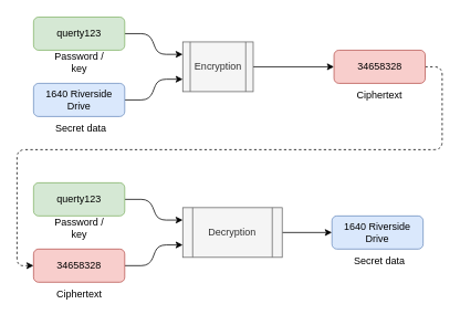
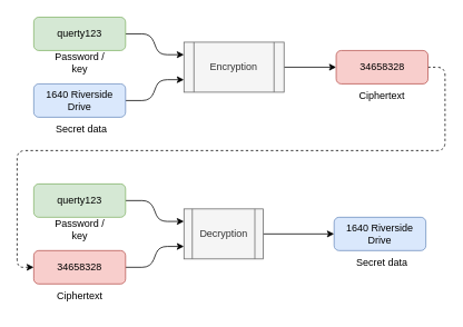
  <mxCell id="0" />
  <mxCell id="1" parent="0" />
  <mxCell id="2" style="edgeStyle=entityRelationEdgeStyle;rounded=1;orthogonalLoop=1;jettySize=auto;html=1;exitX=1;exitY=0.5;exitDx=0;exitDy=0;entryX=0;entryY=0.75;entryDx=0;entryDy=0;curved=0;" edge="1" parent="1" source="3" target="9"><mxGeometry relative="1" as="geometry" /></mxCell>
  <mxCell id="3" value="1640 Riverside Drive" style="rounded=1;whiteSpace=wrap;html=1;fillColor=#dae8fc;strokeColor=#6c8ebf;" vertex="1" parent="1"><mxGeometry x="40" y="100" width="110" height="40" as="geometry" /></mxCell>
  <mxCell id="4" value="Password / key" style="text;html=1;align=center;verticalAlign=middle;whiteSpace=wrap;rounded=0;" vertex="1" parent="1"><mxGeometry x="57.5" y="60" width="75" height="30" as="geometry" /></mxCell>
  <mxCell id="5" style="edgeStyle=entityRelationEdgeStyle;rounded=1;orthogonalLoop=1;jettySize=auto;html=1;exitX=1;exitY=0.5;exitDx=0;exitDy=0;entryX=0;entryY=0.25;entryDx=0;entryDy=0;curved=0;" edge="1" parent="1" source="6" target="9"><mxGeometry relative="1" as="geometry" /></mxCell>
  <mxCell id="6" value="querty123" style="rounded=1;whiteSpace=wrap;html=1;fillColor=#d5e8d4;strokeColor=#82b366;" vertex="1" parent="1"><mxGeometry x="40" y="20" width="110" height="40" as="geometry" /></mxCell>
  <mxCell id="7" value="Secret data" style="text;html=1;align=center;verticalAlign=middle;whiteSpace=wrap;rounded=0;" vertex="1" parent="1"><mxGeometry x="60" y="140" width="75" height="30" as="geometry" /></mxCell>
  <mxCell id="8" style="edgeStyle=orthogonalEdgeStyle;rounded=0;orthogonalLoop=1;jettySize=auto;html=1;exitX=1;exitY=0.5;exitDx=0;exitDy=0;entryX=0;entryY=0.5;entryDx=0;entryDy=0;" edge="1" parent="1" source="9" target="11"><mxGeometry relative="1" as="geometry" /></mxCell>
- <mxCell id="9" value="Encryption" style="shape=process;whiteSpace=wrap;html=1;backgroundOutline=1;fillColor=#f5f5f5;fontColor=#333333;strokeColor=#666666;" vertex="1" parent="1"><mxGeometry x="220" y="50" width="85" height="60" as="geometry" /></mxCell>
+ <mxCell id="9" value="Encryption" style="shape=process;whiteSpace=wrap;html=1;backgroundOutline=1;fillColor=#f5f5f5;fontColor=#333333;strokeColor=#666666;" vertex="1" parent="1"><mxGeometry x="220" y="50" width="120" height="60" as="geometry" /></mxCell>
  <mxCell id="10" style="edgeStyle=orthogonalEdgeStyle;rounded=1;orthogonalLoop=1;jettySize=auto;html=1;exitX=1;exitY=0.5;exitDx=0;exitDy=0;entryX=0;entryY=0.5;entryDx=0;entryDy=0;dashed=1;curved=0;" edge="1" parent="1" source="11" target="21"><mxGeometry relative="1" as="geometry"><mxPoint x="0" y="290" as="targetPoint" /><Array as="points"><mxPoint x="533" y="80" /><mxPoint x="533" y="180" /><mxPoint x="20" y="180" /><mxPoint x="20" y="320" /></Array></mxGeometry></mxCell>
  <mxCell id="11" value="34658328" style="rounded=1;whiteSpace=wrap;html=1;fillColor=#f8cecc;strokeColor=#b85450;" vertex="1" parent="1"><mxGeometry x="402.5" y="60" width="110" height="40" as="geometry" /></mxCell>
  <mxCell id="12" value="Ciphertext" style="text;html=1;align=center;verticalAlign=middle;whiteSpace=wrap;rounded=0;" vertex="1" parent="1"><mxGeometry x="420" y="100" width="75" height="30" as="geometry" /></mxCell>
  <mxCell id="13" style="edgeStyle=entityRelationEdgeStyle;rounded=1;orthogonalLoop=1;jettySize=auto;html=1;entryX=0;entryY=0.75;entryDx=0;entryDy=0;curved=0;exitX=1;exitY=0.5;exitDx=0;exitDy=0;" edge="1" source="21" target="20" parent="1"><mxGeometry relative="1" as="geometry"><mxPoint x="160" y="320" as="sourcePoint" /></mxGeometry></mxCell>
  <mxCell id="14" value="1640 Riverside Drive" style="rounded=1;whiteSpace=wrap;html=1;fillColor=#dae8fc;strokeColor=#6c8ebf;" vertex="1" parent="1"><mxGeometry x="400" y="260" width="110" height="40" as="geometry" /></mxCell>
  <mxCell id="15" value="Password / key" style="text;html=1;align=center;verticalAlign=middle;whiteSpace=wrap;rounded=0;" vertex="1" parent="1"><mxGeometry x="57.5" y="260" width="75" height="30" as="geometry" /></mxCell>
  <mxCell id="16" style="edgeStyle=entityRelationEdgeStyle;rounded=1;orthogonalLoop=1;jettySize=auto;html=1;exitX=1;exitY=0.5;exitDx=0;exitDy=0;entryX=0;entryY=0.25;entryDx=0;entryDy=0;curved=0;" edge="1" source="17" target="20" parent="1"><mxGeometry relative="1" as="geometry" /></mxCell>
  <mxCell id="17" value="querty123" style="rounded=1;whiteSpace=wrap;html=1;fillColor=#d5e8d4;strokeColor=#82b366;" vertex="1" parent="1"><mxGeometry x="40" y="220" width="110" height="40" as="geometry" /></mxCell>
  <mxCell id="18" value="Secret data" style="text;html=1;align=center;verticalAlign=middle;whiteSpace=wrap;rounded=0;" vertex="1" parent="1"><mxGeometry x="420" y="300" width="75" height="30" as="geometry" /></mxCell>
  <mxCell id="19" style="edgeStyle=orthogonalEdgeStyle;rounded=0;orthogonalLoop=1;jettySize=auto;html=1;exitX=1;exitY=0.5;exitDx=0;exitDy=0;entryX=0;entryY=0.5;entryDx=0;entryDy=0;" edge="1" source="20" target="14" parent="1"><mxGeometry relative="1" as="geometry"><mxPoint x="390" y="280" as="targetPoint" /></mxGeometry></mxCell>
- <mxCell id="20" value="Decryption" style="shape=process;whiteSpace=wrap;html=1;backgroundOutline=1;fillColor=#f5f5f5;fontColor=#333333;strokeColor=#666666;" vertex="1" parent="1"><mxGeometry x="220" y="250" width="120" height="60" as="geometry" /></mxCell>
+ <mxCell id="20" value="Decryption" style="shape=process;whiteSpace=wrap;html=1;backgroundOutline=1;fillColor=#f5f5f5;fontColor=#333333;strokeColor=#666666;" vertex="1" parent="1"><mxGeometry x="220" y="250" width="95" height="60" as="geometry" /></mxCell>
  <mxCell id="21" value="34658328" style="rounded=1;whiteSpace=wrap;html=1;fillColor=#f8cecc;strokeColor=#b85450;" vertex="1" parent="1"><mxGeometry x="40" y="300" width="110" height="40" as="geometry" /></mxCell>
  <mxCell id="22" value="Ciphertext" style="text;html=1;align=center;verticalAlign=middle;whiteSpace=wrap;rounded=0;" vertex="1" parent="1"><mxGeometry x="57.5" y="340" width="75" height="30" as="geometry" /></mxCell>
